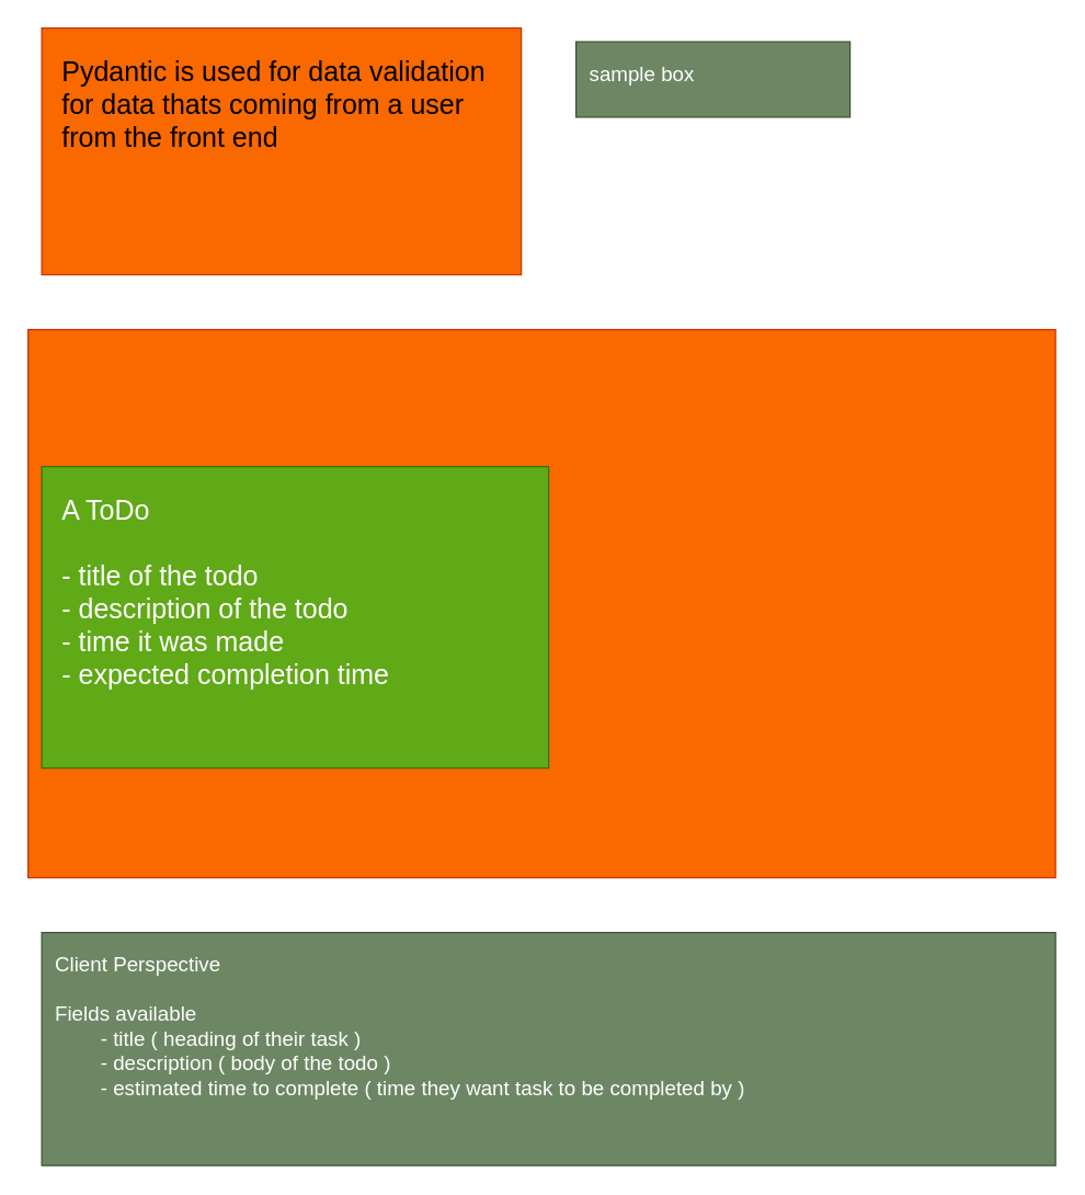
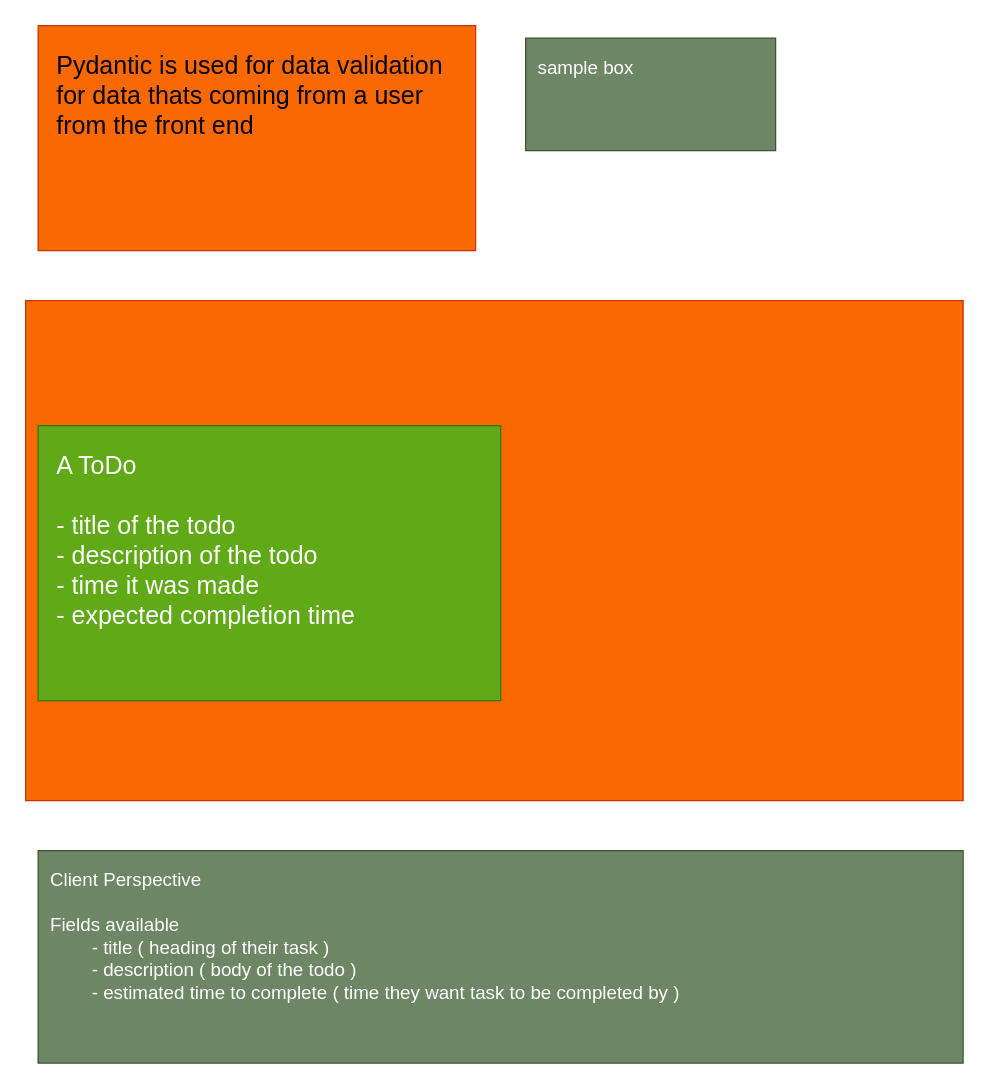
  <mxCell id="0" />
  <mxCell id="1" parent="0" />
  <mxCell id="2" value="&lt;font&gt;Pydantic is used for&amp;nbsp;&lt;/font&gt;&lt;span style=&quot;background-color: transparent;&quot;&gt;data validation&lt;/span&gt;&lt;div&gt;&lt;div&gt;&lt;div&gt;&lt;font&gt;for data thats coming from a user&amp;nbsp;&lt;/font&gt;&lt;/div&gt;&lt;div&gt;&lt;font&gt;from the front end&lt;/font&gt;&lt;/div&gt;&lt;/div&gt;&lt;/div&gt;" style="rounded=0;whiteSpace=wrap;html=1;fillColor=light-dark(#fa6800, #6b5343);fontColor=light-dark(#000000, #ffffff);strokeColor=#C73500;fontSize=20;verticalAlign=top;align=left;spacing=15;" parent="1" vertex="1"><mxGeometry x="30" y="20" width="350" height="180" as="geometry" /></mxCell>
  <mxCell id="3" value="" style="group" vertex="1" connectable="0" parent="1"><mxGeometry x="20" y="240" width="750" height="400" as="geometry" /></mxCell>
  <mxCell id="4" value="" style="rounded=0;whiteSpace=wrap;html=1;fillColor=#fa6800;fontColor=#000000;strokeColor=#C73500;fontSize=20;verticalAlign=top;align=left;spacing=15;" parent="3" vertex="1"><mxGeometry width="750" height="400" as="geometry" /></mxCell>
  <mxCell id="5" value="A ToDo&lt;div&gt;&lt;br&gt;&lt;/div&gt;&lt;div&gt;- title of the todo&lt;/div&gt;&lt;div&gt;- description of the todo&lt;/div&gt;&lt;div&gt;- time it was made&lt;/div&gt;&lt;div&gt;- expected completion time&lt;/div&gt;" style="rounded=0;whiteSpace=wrap;html=1;fillColor=#60a917;strokeColor=#2D7600;fontSize=20;verticalAlign=top;align=left;spacing=15;fontColor=#ffffff;" parent="3" vertex="1"><mxGeometry x="10" y="100" width="370" height="220" as="geometry" /></mxCell>
- <mxCell id="6" value="sample box" style="rounded=0;whiteSpace=wrap;html=1;fillColor=#6d8764;fontColor=#ffffff;strokeColor=#3A5431;spacing=10;fontSize=15;align=left;verticalAlign=top;" vertex="1" parent="1"><mxGeometry x="420" y="30" width="200" height="55" as="geometry" /></mxCell>
+ <mxCell id="6" value="sample box" style="rounded=0;whiteSpace=wrap;html=1;fillColor=#6d8764;fontColor=#ffffff;strokeColor=#3A5431;spacing=10;fontSize=15;align=left;verticalAlign=top;" vertex="1" parent="1"><mxGeometry x="420" y="30" width="200" height="90" as="geometry" /></mxCell>
  <mxCell id="7" value="Client Perspective&lt;div&gt;&lt;br&gt;&lt;/div&gt;&lt;div&gt;Fields available&lt;/div&gt;&lt;div&gt;&lt;span style=&quot;white-space: pre;&quot;&gt;&#09;&lt;/span&gt;- title ( heading of their task )&lt;br&gt;&lt;/div&gt;&lt;div&gt;&lt;span style=&quot;white-space: pre;&quot;&gt;&#09;&lt;/span&gt;- description ( body of the todo )&lt;br&gt;&lt;/div&gt;&lt;div&gt;&lt;span style=&quot;white-space: pre;&quot;&gt;&#09;&lt;/span&gt;- estimated time to complete ( time they want task to be completed by )&lt;/div&gt;" style="rounded=0;whiteSpace=wrap;html=1;fillColor=#6d8764;fontColor=#ffffff;strokeColor=#3A5431;spacing=10;fontSize=15;align=left;verticalAlign=top;" vertex="1" parent="1"><mxGeometry x="30" y="680" width="740" height="170" as="geometry" /></mxCell>
